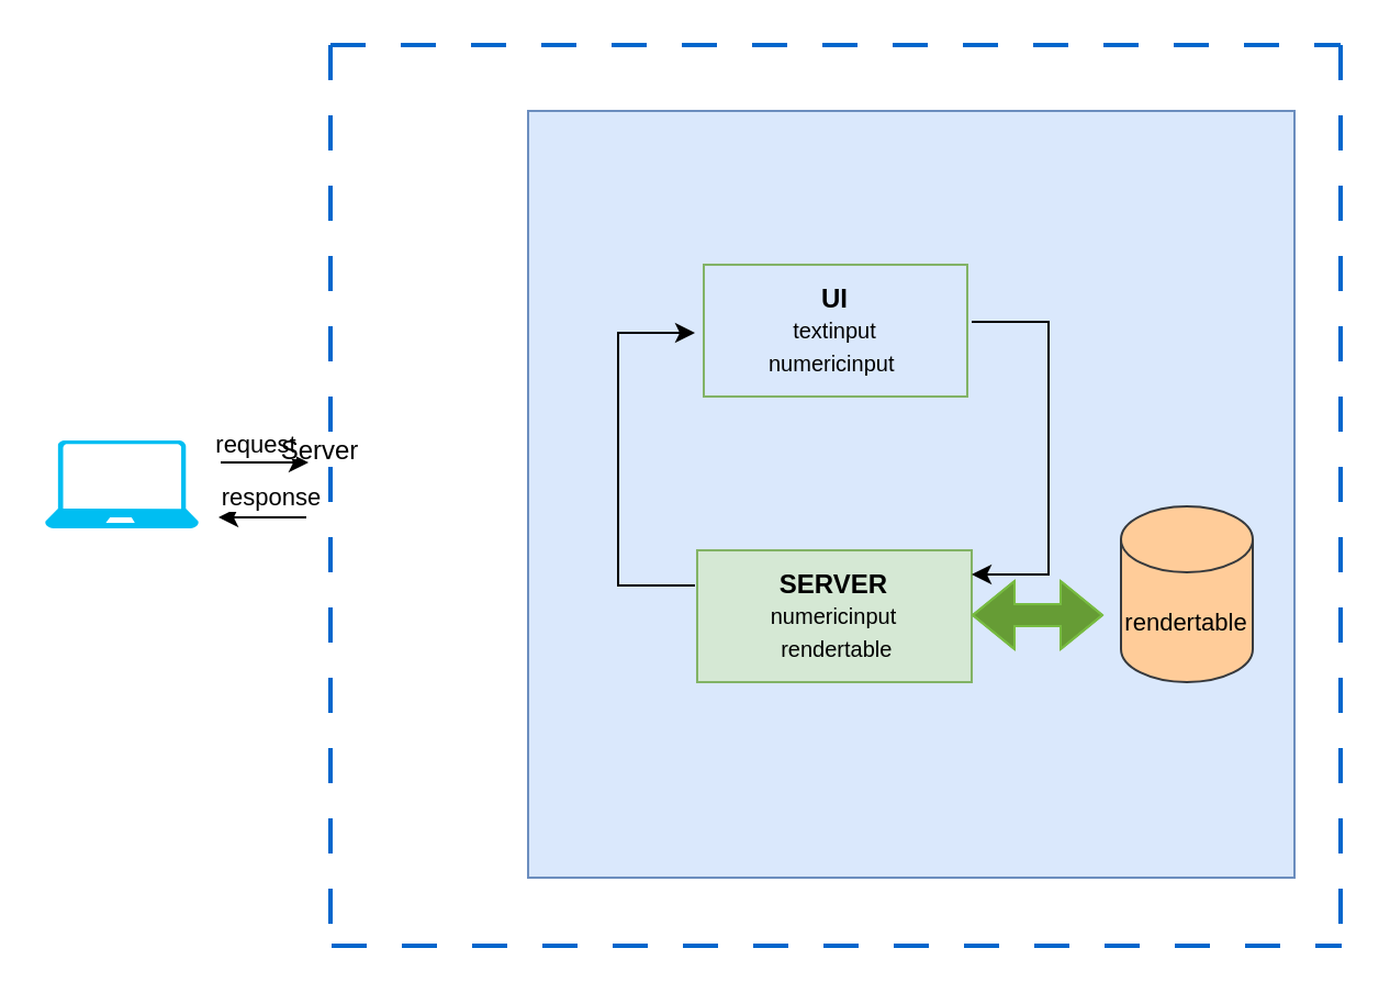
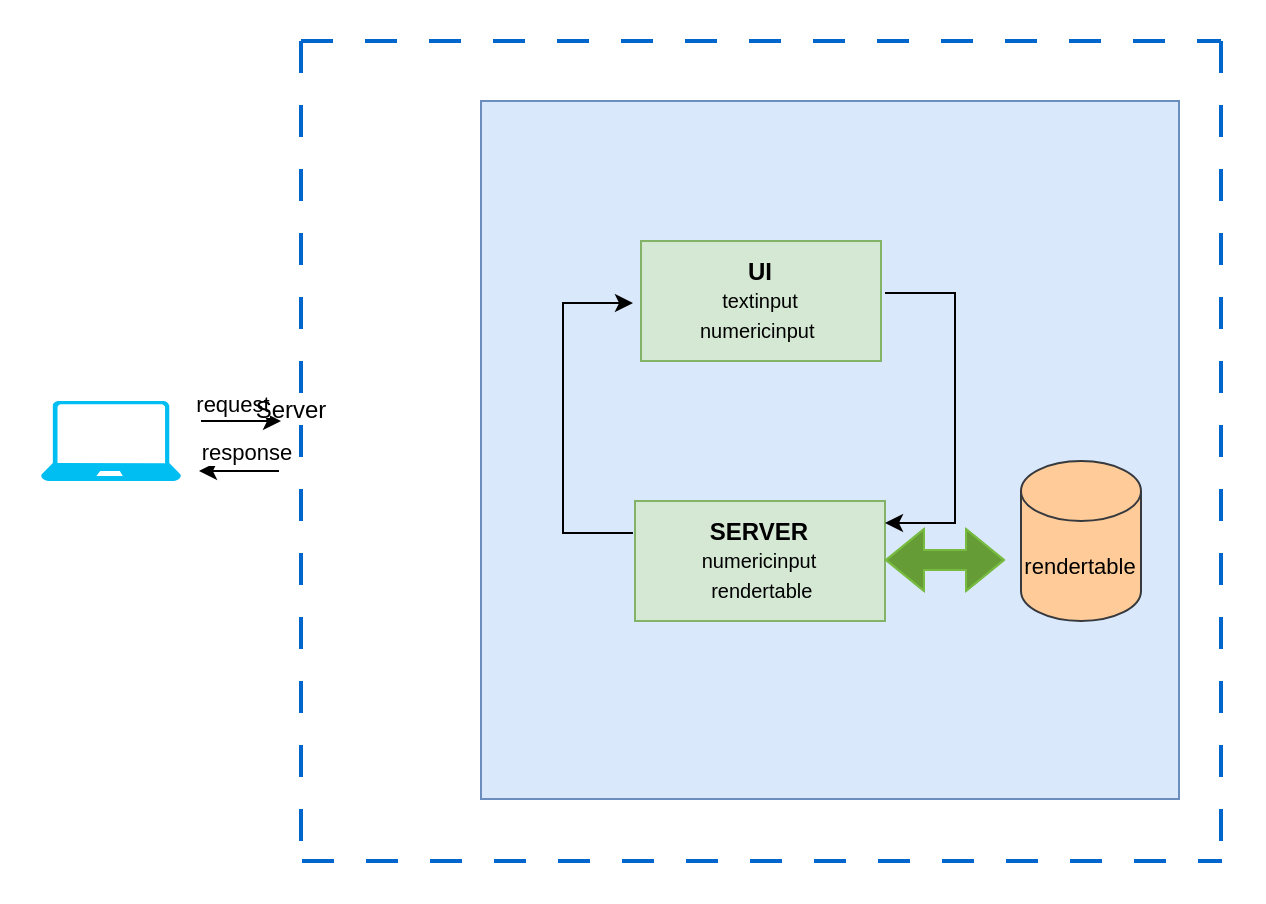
  <mxCell id="0" />
  <mxCell id="1" parent="0" />
  <mxCell id="2" value="" style="whiteSpace=wrap;html=1;aspect=fixed;fillColor=#dae8fc;strokeColor=#6c8ebf;" vertex="1" parent="1"><mxGeometry x="240" y="50" width="349" height="349" as="geometry" /></mxCell>
- <mxCell id="3" value="&lt;b&gt;UI&lt;/b&gt;&lt;br&gt;&lt;font style=&quot;font-size: 10px;&quot;&gt;textinput&lt;/font&gt;&lt;br&gt;&lt;font style=&quot;font-size: 10px;&quot;&gt;numericinput&amp;nbsp;&lt;/font&gt;" style="rounded=0;whiteSpace=wrap;html=1;fillColor=#dae8fc;strokeColor=#82b366;" vertex="1" parent="1"><mxGeometry x="320" y="120" width="120" height="60" as="geometry" /></mxCell>
+ <mxCell id="3" value="&lt;b&gt;UI&lt;/b&gt;&lt;br&gt;&lt;font style=&quot;font-size: 10px;&quot;&gt;textinput&lt;/font&gt;&lt;br&gt;&lt;font style=&quot;font-size: 10px;&quot;&gt;numericinput&amp;nbsp;&lt;/font&gt;" style="rounded=0;whiteSpace=wrap;html=1;fillColor=#d5e8d4;strokeColor=#82b366;" vertex="1" parent="1"><mxGeometry x="320" y="120" width="120" height="60" as="geometry" /></mxCell>
  <mxCell id="4" value="&lt;b&gt;SERVER&lt;/b&gt;&lt;br&gt;&lt;font style=&quot;font-size: 10px;&quot;&gt;numericinput&lt;br&gt;&amp;nbsp;rendertable&lt;/font&gt;" style="rounded=0;whiteSpace=wrap;html=1;fillColor=#d5e8d4;strokeColor=#82b366;" vertex="1" parent="1"><mxGeometry x="317" y="250" width="125" height="60" as="geometry" /></mxCell>
  <mxCell id="5" style="edgeStyle=orthogonalEdgeStyle;rounded=0;orthogonalLoop=1;jettySize=auto;html=1;entryX=0;entryY=0.75;entryDx=0;entryDy=0;" edge="1" parent="1"><mxGeometry relative="1" as="geometry"><mxPoint x="316" y="266" as="sourcePoint" /><mxPoint x="316" y="151" as="targetPoint" /><Array as="points"><mxPoint x="281" y="266" /><mxPoint x="281" y="151" /></Array></mxGeometry></mxCell>
  <mxCell id="6" style="edgeStyle=orthogonalEdgeStyle;rounded=0;orthogonalLoop=1;jettySize=auto;html=1;entryX=0;entryY=0.75;entryDx=0;entryDy=0;" edge="1" parent="1"><mxGeometry relative="1" as="geometry"><mxPoint x="442" y="146" as="sourcePoint" /><mxPoint x="442" y="261" as="targetPoint" /><Array as="points"><mxPoint x="477" y="146" /><mxPoint x="477" y="261" /></Array></mxGeometry></mxCell>
  <mxCell id="7" value="" style="verticalLabelPosition=bottom;html=1;verticalAlign=top;align=center;strokeColor=none;fillColor=#00BEF2;shape=mxgraph.azure.laptop;pointerEvents=1;" vertex="1" parent="1"><mxGeometry x="20" y="200" width="70" height="40" as="geometry" /></mxCell>
  <mxCell id="8" value="" style="endArrow=none;dashed=1;html=1;dashPattern=8 8;strokeWidth=2;rounded=0;strokeColor=#0066CC;" edge="1" parent="1"><mxGeometry width="50" height="50" relative="1" as="geometry"><mxPoint x="150.5" y="430" as="sourcePoint" /><mxPoint x="610.5" y="430" as="targetPoint" /></mxGeometry></mxCell>
  <mxCell id="9" value="" style="endArrow=none;dashed=1;html=1;dashPattern=8 8;strokeWidth=2;rounded=0;strokeColor=#0066CC;" edge="1" parent="1"><mxGeometry width="50" height="50" relative="1" as="geometry"><mxPoint x="150" y="20" as="sourcePoint" /><mxPoint x="610" y="20" as="targetPoint" /></mxGeometry></mxCell>
  <mxCell id="10" value="" style="endArrow=none;dashed=1;html=1;dashPattern=8 8;strokeWidth=2;rounded=0;strokeColor=#0066CC;" edge="1" parent="1"><mxGeometry width="50" height="50" relative="1" as="geometry"><mxPoint x="610" y="20" as="sourcePoint" /><mxPoint x="610" y="430" as="targetPoint" /></mxGeometry></mxCell>
  <mxCell id="11" value="" style="endArrow=none;dashed=1;html=1;dashPattern=8 8;strokeWidth=2;rounded=0;strokeColor=#0066CC;" edge="1" parent="1"><mxGeometry width="50" height="50" relative="1" as="geometry"><mxPoint x="150" y="20" as="sourcePoint" /><mxPoint x="150" y="430" as="targetPoint" /></mxGeometry></mxCell>
  <mxCell id="12" value="" style="endArrow=classic;html=1;rounded=0;" edge="1" parent="1"><mxGeometry width="50" height="50" relative="1" as="geometry"><mxPoint x="100" y="210" as="sourcePoint" /><mxPoint x="140" y="210" as="targetPoint" /></mxGeometry></mxCell>
  <mxCell id="13" value="request" style="edgeLabel;html=1;align=center;verticalAlign=middle;resizable=0;points=[];" vertex="1" connectable="0" parent="12"><mxGeometry x="-0.25" y="3" relative="1" as="geometry"><mxPoint y="-6" as="offset" /></mxGeometry></mxCell>
  <mxCell id="14" value="" style="endArrow=classic;html=1;rounded=0;" edge="1" parent="1"><mxGeometry width="50" height="50" relative="1" as="geometry"><mxPoint x="139" y="235" as="sourcePoint" /><mxPoint x="99" y="235" as="targetPoint" /></mxGeometry></mxCell>
  <mxCell id="15" value="response" style="edgeLabel;html=1;align=center;verticalAlign=middle;resizable=0;points=[];" vertex="1" connectable="0" parent="14"><mxGeometry x="-0.15" y="-7" relative="1" as="geometry"><mxPoint y="-3" as="offset" /></mxGeometry></mxCell>
  <mxCell id="16" value="Server" style="text;html=1;align=center;verticalAlign=middle;resizable=0;points=[];autosize=1;strokeColor=none;fillColor=none;" vertex="1" parent="1"><mxGeometry x="115" y="190" width="60" height="30" as="geometry" /></mxCell>
  <mxCell id="17" value="&lt;font style=&quot;font-size: 11px;&quot;&gt;rendertable&lt;/font&gt;" style="shape=cylinder3;whiteSpace=wrap;html=1;boundedLbl=1;backgroundOutline=1;size=15;fillColor=#ffcc99;strokeColor=#36393d;" vertex="1" parent="1"><mxGeometry x="510" y="230" width="60" height="80" as="geometry" /></mxCell>
  <mxCell id="18" value="" style="shape=flexArrow;endArrow=classic;startArrow=classic;html=1;rounded=0;strokeColor=#77bb41;fillColor=#669c35;" edge="1" parent="1"><mxGeometry width="100" height="100" relative="1" as="geometry"><mxPoint x="442" y="279.5" as="sourcePoint" /><mxPoint x="502" y="279.5" as="targetPoint" /><Array as="points"><mxPoint x="532" y="279.5" /></Array></mxGeometry></mxCell>
